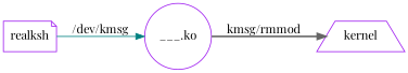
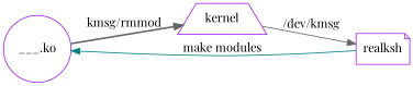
  digraph {
    fontname="Playfair Display"
    mindist=2
    rankdir=LR
    node [color=purple fontname="Playfair Display"]
    edge [color=gray40 fontname="Playfair Display" style=solid]
    "___.ko" [shape=circle]
    kernel [shape=trapezium]
    realksh [shape=note]
    "___.ko" -> kernel [label="kmsg/rmmod" style=bold]
-   realksh -> "___.ko" [color=teal label="/dev/kmsg"]
+   kernel -> realksh [label="/dev/kmsg"]
+   realksh -> "___.ko" [color=teal label="make modules"]
  }
